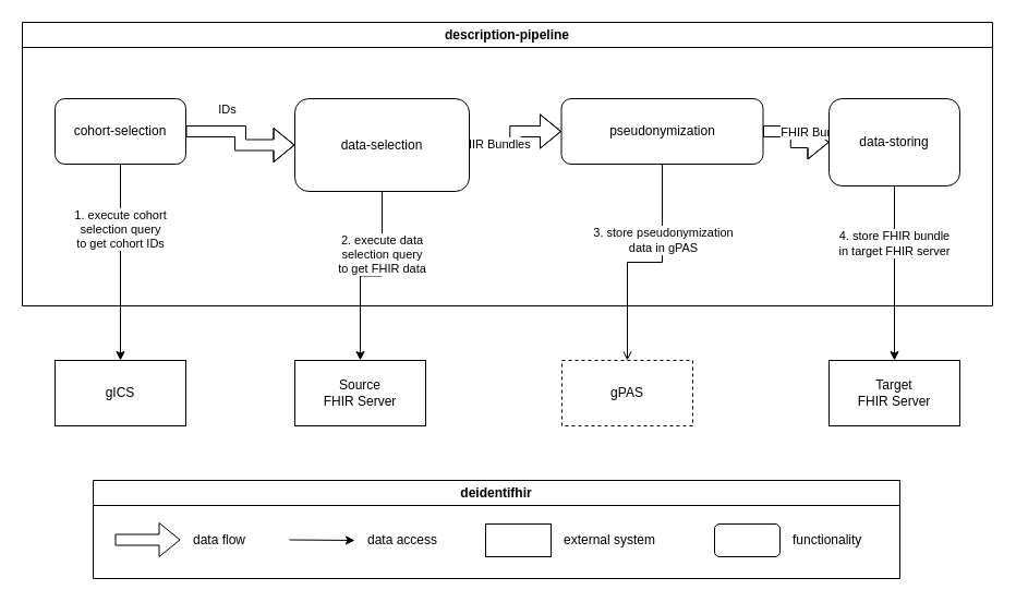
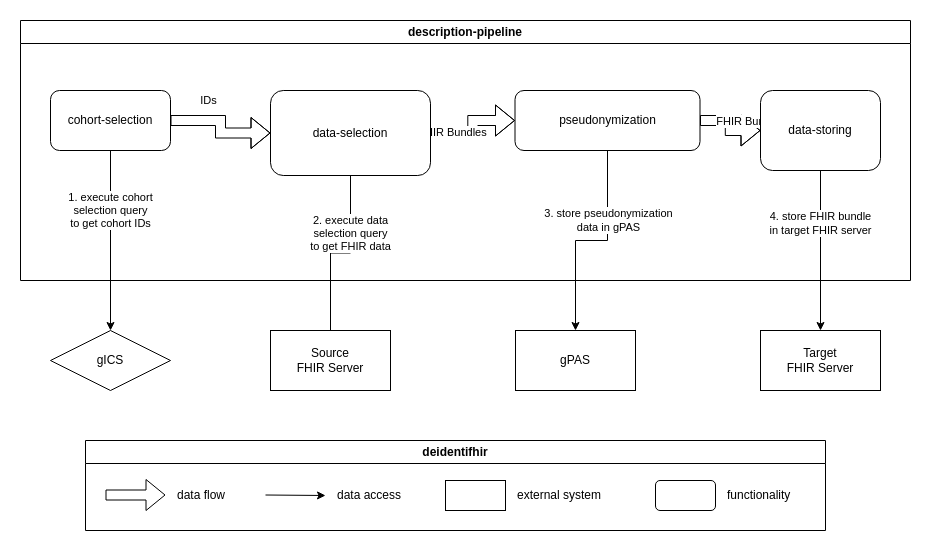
  <mxCell id="0" />
  <mxCell id="1" parent="0" />
  <mxCell id="2" value="description-pipeline" style="swimlane;whiteSpace=wrap;html=1;" parent="1" vertex="1"><mxGeometry x="20" y="20" width="890" height="260" as="geometry" /></mxCell>
  <mxCell id="3" value="IDs" style="edgeStyle=orthogonalEdgeStyle;rounded=0;orthogonalLoop=1;jettySize=auto;html=1;shape=flexArrow;strokeWidth=1;endSize=6;" parent="2" source="4" target="6" edge="1"><mxGeometry x="-0.333" y="20" relative="1" as="geometry"><mxPoint as="offset" /></mxGeometry></mxCell>
  <mxCell id="4" value="cohort-selection" style="rounded=1;whiteSpace=wrap;html=1;" parent="2" vertex="1"><mxGeometry x="30" y="70" width="120" height="60" as="geometry" /></mxCell>
  <mxCell id="5" value="FHIR Bundles" style="edgeStyle=orthogonalEdgeStyle;rounded=0;orthogonalLoop=1;jettySize=auto;html=1;shape=flexArrow;" parent="2" source="6" target="8" edge="1"><mxGeometry x="-0.111" y="20" relative="1" as="geometry"><mxPoint as="offset" /></mxGeometry></mxCell>
  <mxCell id="6" value="data-selection" style="rounded=1;whiteSpace=wrap;html=1;" parent="2" vertex="1"><mxGeometry x="250" y="70" width="160" height="85" as="geometry" /></mxCell>
  <mxCell id="7" value="FHIR Bundles" style="edgeStyle=orthogonalEdgeStyle;rounded=0;orthogonalLoop=1;jettySize=auto;html=1;shape=flexArrow;" parent="2" source="8" target="9" edge="1"><mxGeometry x="-0.116" y="20" relative="1" as="geometry"><mxPoint as="offset" /></mxGeometry></mxCell>
  <mxCell id="8" value="pseudonymization" style="rounded=1;whiteSpace=wrap;html=1;" parent="2" vertex="1"><mxGeometry x="494.5" y="70" width="185" height="60" as="geometry" /></mxCell>
  <mxCell id="9" value="data-storing" style="rounded=1;whiteSpace=wrap;html=1;" parent="2" vertex="1"><mxGeometry x="740" y="70" width="120" height="80" as="geometry" /></mxCell>
  <mxCell id="10" value="Source&lt;br&gt;FHIR Server" style="rounded=0;whiteSpace=wrap;html=1;" parent="1" vertex="1"><mxGeometry x="270" y="330" width="120" height="60" as="geometry" /></mxCell>
  <mxCell id="11" value="1. execute cohort &lt;br&gt;selection query &lt;br&gt;to get cohort IDs" style="edgeStyle=orthogonalEdgeStyle;rounded=0;orthogonalLoop=1;jettySize=auto;html=1;entryX=0.5;entryY=0;entryDx=0;entryDy=0;" parent="1" source="4" target="26" edge="1"><mxGeometry x="-0.333" relative="1" as="geometry"><mxPoint as="offset" /></mxGeometry></mxCell>
  <mxCell id="12" value="deidentifhir" style="swimlane;whiteSpace=wrap;html=1;" parent="1" vertex="1"><mxGeometry x="85" y="440" width="740" height="90" as="geometry" /></mxCell>
  <mxCell id="13" value="" style="shape=flexArrow;endArrow=classic;html=1;rounded=0;" parent="12" edge="1"><mxGeometry width="50" height="50" relative="1" as="geometry"><mxPoint x="20" y="54.5" as="sourcePoint" /><mxPoint x="80" y="54.5" as="targetPoint" /></mxGeometry></mxCell>
  <mxCell id="14" value="data flow" style="text;html=1;strokeColor=none;fillColor=none;align=left;verticalAlign=middle;whiteSpace=wrap;rounded=0;" parent="12" vertex="1"><mxGeometry x="90" y="40" width="60" height="30" as="geometry" /></mxCell>
  <mxCell id="15" value="data access" style="text;html=1;strokeColor=none;fillColor=none;align=left;verticalAlign=middle;whiteSpace=wrap;rounded=0;" parent="12" vertex="1"><mxGeometry x="250" y="40" width="70" height="30" as="geometry" /></mxCell>
  <mxCell id="16" value="" style="endArrow=classic;html=1;rounded=0;" parent="12" edge="1"><mxGeometry width="50" height="50" relative="1" as="geometry"><mxPoint x="180" y="54.5" as="sourcePoint" /><mxPoint x="240" y="55" as="targetPoint" /></mxGeometry></mxCell>
  <mxCell id="17" value="" style="rounded=0;whiteSpace=wrap;html=1;" parent="12" vertex="1"><mxGeometry x="360" y="40" width="60" height="30" as="geometry" /></mxCell>
  <mxCell id="18" value="external system" style="text;html=1;strokeColor=none;fillColor=none;align=left;verticalAlign=middle;whiteSpace=wrap;rounded=0;" parent="12" vertex="1"><mxGeometry x="430" y="40" width="90" height="30" as="geometry" /></mxCell>
  <mxCell id="19" value="" style="rounded=1;whiteSpace=wrap;html=1;" parent="12" vertex="1"><mxGeometry x="570" y="40" width="60" height="30" as="geometry" /></mxCell>
  <mxCell id="20" value="functionality" style="text;html=1;strokeColor=none;fillColor=none;align=left;verticalAlign=middle;whiteSpace=wrap;rounded=0;" parent="12" vertex="1"><mxGeometry x="640" y="40" width="70" height="30" as="geometry" /></mxCell>
  <mxCell id="21" value="Target&lt;br&gt;FHIR Server" style="rounded=0;whiteSpace=wrap;html=1;" parent="1" vertex="1"><mxGeometry x="760" y="330" width="120" height="60" as="geometry" /></mxCell>
  <mxCell id="22" value="4. store FHIR bundle &lt;br&gt;in target FHIR server" style="edgeStyle=orthogonalEdgeStyle;rounded=0;orthogonalLoop=1;jettySize=auto;html=1;" parent="1" source="9" target="21" edge="1"><mxGeometry x="-0.333" relative="1" as="geometry"><mxPoint as="offset" /></mxGeometry></mxCell>
- <mxCell id="23" value="gPAS" style="rounded=0;whiteSpace=wrap;html=1;dashed=1;" parent="1" vertex="1"><mxGeometry x="515" y="330" width="120" height="60" as="geometry" /></mxCell>
- <mxCell id="24" value="3. store pseudonymization &lt;br&gt;data in gPAS" style="edgeStyle=orthogonalEdgeStyle;rounded=0;orthogonalLoop=1;jettySize=auto;html=1;endArrow=open;" parent="1" source="8" target="23" edge="1"><mxGeometry x="-0.335" y="1" relative="1" as="geometry"><mxPoint as="offset" /></mxGeometry></mxCell>
- <mxCell id="25" value="2. execute data &lt;br&gt;selection query &lt;br&gt;to get FHIR data" style="edgeStyle=orthogonalEdgeStyle;rounded=0;orthogonalLoop=1;jettySize=auto;html=1;entryX=0.5;entryY=0;entryDx=0;entryDy=0;" parent="1" source="6" target="10" edge="1"><mxGeometry x="-0.333" relative="1" as="geometry"><mxPoint as="offset" /></mxGeometry></mxCell>
- <mxCell id="26" value="gICS" style="rounded=0;whiteSpace=wrap;html=1;" parent="1" vertex="1"><mxGeometry x="50" y="330" width="120" height="60" as="geometry" /></mxCell>
+ <mxCell id="23" value="gPAS" style="rounded=0;whiteSpace=wrap;html=1;" parent="1" vertex="1"><mxGeometry x="515" y="330" width="120" height="60" as="geometry" /></mxCell>
+ <mxCell id="24" value="3. store pseudonymization &lt;br&gt;data in gPAS" style="edgeStyle=orthogonalEdgeStyle;rounded=0;orthogonalLoop=1;jettySize=auto;html=1;" parent="1" source="8" target="23" edge="1"><mxGeometry x="-0.335" y="1" relative="1" as="geometry"><mxPoint as="offset" /></mxGeometry></mxCell>
+ <mxCell id="25" value="2. execute data &lt;br&gt;selection query &lt;br&gt;to get FHIR data" style="edgeStyle=orthogonalEdgeStyle;rounded=0;orthogonalLoop=1;jettySize=auto;html=1;entryX=0.5;entryY=0;entryDx=0;entryDy=0;endArrow=none;" parent="1" source="6" target="10" edge="1"><mxGeometry x="-0.333" relative="1" as="geometry"><mxPoint as="offset" /></mxGeometry></mxCell>
+ <mxCell id="26" value="gICS" style="rhombus;whiteSpace=wrap;html=1;" parent="1" vertex="1"><mxGeometry x="50" y="330" width="120" height="60" as="geometry" /></mxCell>
